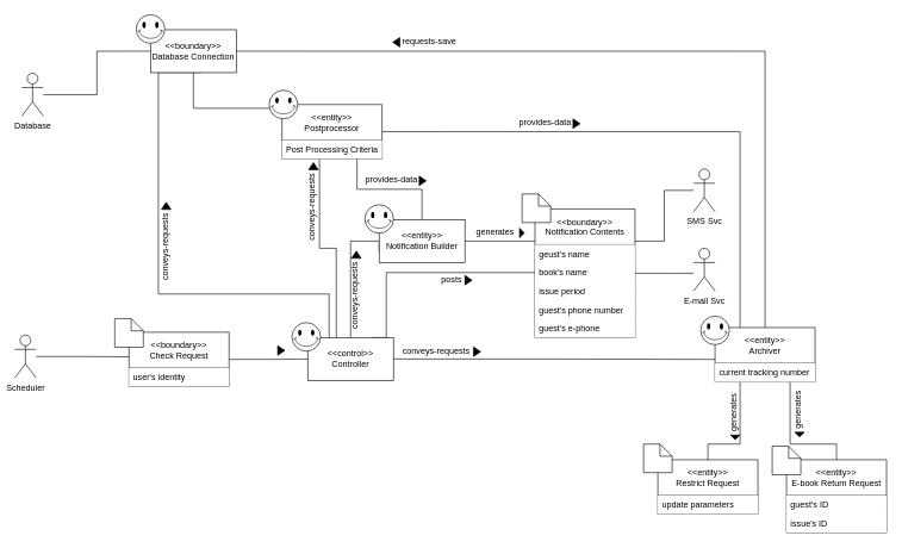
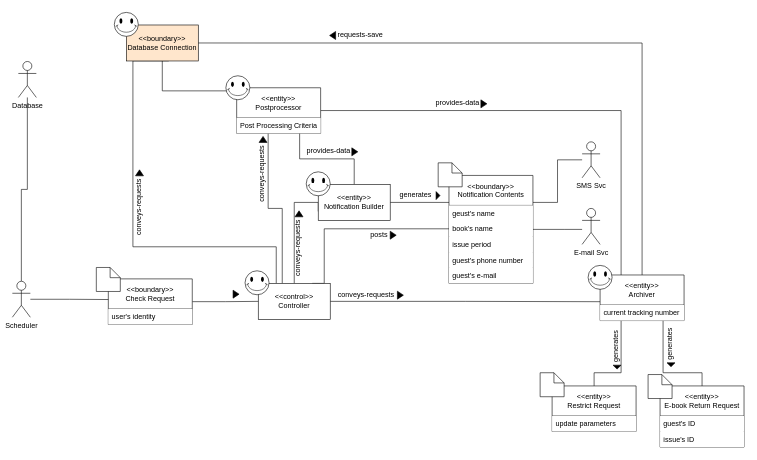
  <mxCell id="0" />
  <mxCell id="1" parent="0" />
  <mxCell id="2" style="edgeStyle=orthogonalEdgeStyle;rounded=0;orthogonalLoop=1;jettySize=auto;html=1;endArrow=none;endFill=0;entryX=0.004;entryY=0.586;entryDx=0;entryDy=0;entryPerimeter=0;" parent="1" source="7" target="35" edge="1"><mxGeometry relative="1" as="geometry"><mxPoint x="710" y="502" as="targetPoint" /></mxGeometry></mxCell>
  <mxCell id="3" style="edgeStyle=orthogonalEdgeStyle;rounded=0;orthogonalLoop=1;jettySize=auto;html=1;entryX=0.59;entryY=0.997;entryDx=0;entryDy=0;entryPerimeter=0;endArrow=none;endFill=0;" parent="1" source="7" target="10" edge="1"><mxGeometry relative="1" as="geometry"><Array as="points"><mxPoint x="460" y="411" /><mxPoint x="221" y="411" /><mxPoint x="221" y="101" /></Array></mxGeometry></mxCell>
  <mxCell id="4" style="edgeStyle=orthogonalEdgeStyle;rounded=0;orthogonalLoop=1;jettySize=auto;html=1;entryX=0.375;entryY=1.006;entryDx=0;entryDy=0;entryPerimeter=0;endArrow=none;endFill=0;" parent="1" source="7" target="55" edge="1"><mxGeometry relative="1" as="geometry"><Array as="points"><mxPoint x="470" y="347" /><mxPoint x="447" y="347" /></Array></mxGeometry></mxCell>
  <mxCell id="5" style="edgeStyle=orthogonalEdgeStyle;rounded=0;jumpStyle=none;orthogonalLoop=1;jettySize=auto;html=1;exitX=0.75;exitY=0;exitDx=0;exitDy=0;entryX=0;entryY=0.5;entryDx=0;entryDy=0;endArrow=none;endFill=0;strokeColor=#000000;" parent="1" source="7" target="48" edge="1"><mxGeometry relative="1" as="geometry"><Array as="points"><mxPoint x="540" y="472" /><mxPoint x="540" y="381" /></Array></mxGeometry></mxCell>
  <mxCell id="6" style="edgeStyle=orthogonalEdgeStyle;rounded=0;jumpStyle=none;orthogonalLoop=1;jettySize=auto;html=1;exitX=0.5;exitY=0;exitDx=0;exitDy=0;entryX=0;entryY=0.75;entryDx=0;entryDy=0;endArrow=none;endFill=0;strokeColor=#000000;" parent="1" source="7" target="64" edge="1"><mxGeometry relative="1" as="geometry"><Array as="points"><mxPoint x="490" y="337" /><mxPoint x="530" y="337" /></Array></mxGeometry></mxCell>
  <mxCell id="7" value="&amp;lt;&amp;lt;control&amp;gt;&amp;gt;&lt;br&gt;Controller" style="rounded=0;whiteSpace=wrap;html=1;" parent="1" vertex="1"><mxGeometry x="430" y="472" width="120" height="60" as="geometry" /></mxCell>
  <mxCell id="8" style="edgeStyle=orthogonalEdgeStyle;rounded=0;orthogonalLoop=1;jettySize=auto;html=1;exitX=1;exitY=0.5;exitDx=0;exitDy=0;entryX=0.5;entryY=0;entryDx=0;entryDy=0;endArrow=none;endFill=0;jumpStyle=none;" parent="1" source="10" target="35" edge="1"><mxGeometry relative="1" as="geometry" /></mxCell>
  <mxCell id="9" style="edgeStyle=orthogonalEdgeStyle;rounded=0;jumpStyle=none;orthogonalLoop=1;jettySize=auto;html=1;endArrow=none;endFill=0;strokeColor=#000000;" parent="1" source="10" target="54" edge="1"><mxGeometry relative="1" as="geometry"><Array as="points"><mxPoint x="408" y="151" /></Array></mxGeometry></mxCell>
- <mxCell id="10" value="&amp;lt;&amp;lt;boundary&amp;gt;&amp;gt;&lt;br&gt;Database Connection" style="rounded=0;whiteSpace=wrap;html=1;" parent="1" vertex="1"><mxGeometry x="210" y="41.17" width="120" height="60" as="geometry" /></mxCell>
- <mxCell id="11" style="edgeStyle=orthogonalEdgeStyle;rounded=0;orthogonalLoop=1;jettySize=auto;html=1;entryX=0;entryY=0.5;entryDx=0;entryDy=0;endArrow=none;endFill=0;" parent="1" source="12" target="10" edge="1"><mxGeometry relative="1" as="geometry" /></mxCell>
+ <mxCell id="10" value="&amp;lt;&amp;lt;boundary&amp;gt;&amp;gt;&lt;br&gt;Database Connection" style="rounded=0;whiteSpace=wrap;html=1;fillColor=#ffe6cc;" parent="1" vertex="1"><mxGeometry x="210" y="41.17" width="120" height="60" as="geometry" /></mxCell>
+ <mxCell id="11" style="edgeStyle=orthogonalEdgeStyle;rounded=0;orthogonalLoop=1;jettySize=auto;html=1;endArrow=none;endFill=0;" parent="1" source="12" target="14" edge="1"><mxGeometry relative="1" as="geometry" /></mxCell>
  <mxCell id="12" value="Database" style="shape=umlActor;verticalLabelPosition=bottom;verticalAlign=top;html=1;outlineConnect=0;" parent="1" vertex="1"><mxGeometry x="30" y="102" width="30" height="60" as="geometry" /></mxCell>
  <mxCell id="13" style="edgeStyle=orthogonalEdgeStyle;rounded=0;orthogonalLoop=1;jettySize=auto;html=1;entryX=0.072;entryY=0.454;entryDx=0;entryDy=0;entryPerimeter=0;endArrow=none;endFill=0;" parent="1" source="14" target="16" edge="1"><mxGeometry relative="1" as="geometry" /></mxCell>
  <mxCell id="14" value="Scheduler" style="shape=umlActor;verticalLabelPosition=bottom;verticalAlign=top;html=1;outlineConnect=0;" parent="1" vertex="1"><mxGeometry x="20" y="468.5" width="30" height="60" as="geometry" /></mxCell>
  <mxCell id="15" style="edgeStyle=orthogonalEdgeStyle;rounded=0;orthogonalLoop=1;jettySize=auto;html=1;exitX=1;exitY=0.5;exitDx=0;exitDy=0;entryX=0;entryY=0.5;entryDx=0;entryDy=0;endArrow=none;endFill=0;" parent="1" source="16" target="7" edge="1"><mxGeometry relative="1" as="geometry" /></mxCell>
  <mxCell id="16" value="&lt;&lt;boundary&gt;&gt;&#10;Check Request" style="swimlane;fontStyle=0;childLayout=stackLayout;horizontal=1;startSize=50;horizontalStack=0;resizeParent=1;resizeParentMax=0;resizeLast=0;collapsible=1;marginBottom=0;" parent="1" vertex="1"><mxGeometry x="180" y="464.5" width="140" height="76" as="geometry"><mxRectangle x="330" y="270" width="120" height="50" as="alternateBounds" /></mxGeometry></mxCell>
  <mxCell id="17" value="user's identity" style="text;align=left;verticalAlign=top;spacingLeft=4;spacingRight=4;overflow=hidden;rotatable=0;points=[[0,0.5],[1,0.5]];portConstraint=eastwest;fillColor=#ffffff;" parent="16" vertex="1"><mxGeometry y="50" width="140" height="26" as="geometry" /></mxCell>
  <mxCell id="18" value="" style="verticalLabelPosition=bottom;verticalAlign=top;html=1;shape=mxgraph.basic.smiley" parent="1" vertex="1"><mxGeometry x="408" y="451" width="40" height="40" as="geometry" /></mxCell>
  <mxCell id="19" value="" style="verticalLabelPosition=bottom;verticalAlign=top;html=1;shape=mxgraph.basic.smiley" parent="1" vertex="1"><mxGeometry x="190" y="20.17" width="40" height="40" as="geometry" /></mxCell>
  <mxCell id="20" value="" style="shape=note2;boundedLbl=1;whiteSpace=wrap;html=1;size=17;verticalAlign=top;align=center;fillColor=#ffffff;" parent="1" vertex="1"><mxGeometry x="160" y="445.5" width="40" height="40" as="geometry" /></mxCell>
  <mxCell id="21" value="" style="group;rotation=-180;" parent="1" vertex="1" connectable="0"><mxGeometry x="530" y="51" width="112" height="20" as="geometry" /></mxCell>
  <mxCell id="22" value="requests-save" style="text;html=1;strokeColor=none;fillColor=none;align=center;verticalAlign=middle;whiteSpace=wrap;rounded=0;rotation=-360;" parent="21" vertex="1"><mxGeometry x="29" y="-3" width="83" height="20" as="geometry" /></mxCell>
  <mxCell id="23" value="" style="triangle;whiteSpace=wrap;html=1;fillColor=#000000;rotation=-180;" parent="21" vertex="1"><mxGeometry x="19" y="1" width="10" height="13.33" as="geometry" /></mxCell>
  <mxCell id="24" value="&lt;&lt;entity&gt;&gt;&#10;E-book Return Request" style="swimlane;fontStyle=0;childLayout=stackLayout;horizontal=1;startSize=50;horizontalStack=0;resizeParent=1;resizeParentMax=0;resizeLast=0;collapsible=1;marginBottom=0;" parent="1" vertex="1"><mxGeometry x="1100" y="643" width="140" height="102" as="geometry"><mxRectangle x="330" y="270" width="120" height="50" as="alternateBounds" /></mxGeometry></mxCell>
  <mxCell id="25" value="guest's ID" style="text;align=left;verticalAlign=top;spacingLeft=4;spacingRight=4;overflow=hidden;rotatable=0;points=[[0,0.5],[1,0.5]];portConstraint=eastwest;fillColor=#ffffff;" parent="24" vertex="1"><mxGeometry y="50" width="140" height="26" as="geometry" /></mxCell>
  <mxCell id="26" value="issue's ID" style="text;align=left;verticalAlign=top;spacingLeft=4;spacingRight=4;overflow=hidden;rotatable=0;points=[[0,0.5],[1,0.5]];portConstraint=eastwest;fillColor=#ffffff;" parent="24" vertex="1"><mxGeometry y="76" width="140" height="26" as="geometry" /></mxCell>
  <mxCell id="27" value="" style="shape=note2;boundedLbl=1;whiteSpace=wrap;html=1;size=17;verticalAlign=top;align=center;fillColor=#ffffff;" parent="1" vertex="1"><mxGeometry x="1080" y="624" width="40" height="40" as="geometry" /></mxCell>
  <mxCell id="28" value="" style="group;rotation=0;" parent="1" vertex="1" connectable="0"><mxGeometry x="560" y="481" width="112" height="20" as="geometry" /></mxCell>
  <mxCell id="29" value="conveys-requests" style="text;html=1;strokeColor=none;fillColor=none;align=center;verticalAlign=middle;whiteSpace=wrap;rounded=0;rotation=0;" parent="28" vertex="1"><mxGeometry width="100" height="20" as="geometry" /></mxCell>
  <mxCell id="30" value="" style="triangle;whiteSpace=wrap;html=1;fillColor=#000000;rotation=0;" parent="28" vertex="1"><mxGeometry x="102" y="4" width="10" height="13.33" as="geometry" /></mxCell>
  <mxCell id="31" value="" style="group" parent="1" vertex="1" connectable="0"><mxGeometry x="340" y="477.66" width="58" height="20" as="geometry" /></mxCell>
  <mxCell id="32" value="" style="triangle;whiteSpace=wrap;html=1;fillColor=#000000;" parent="31" vertex="1"><mxGeometry x="48" y="5.67" width="10" height="13.33" as="geometry" /></mxCell>
  <mxCell id="33" style="edgeStyle=orthogonalEdgeStyle;rounded=0;jumpStyle=none;orthogonalLoop=1;jettySize=auto;html=1;exitX=0.75;exitY=1;exitDx=0;exitDy=0;endArrow=none;endFill=0;strokeColor=#000000;" parent="1" source="35" target="24" edge="1"><mxGeometry relative="1" as="geometry"><Array as="points"><mxPoint x="1105" y="621" /><mxPoint x="1170" y="621" /></Array></mxGeometry></mxCell>
  <mxCell id="34" style="edgeStyle=orthogonalEdgeStyle;rounded=0;jumpStyle=none;orthogonalLoop=1;jettySize=auto;html=1;exitX=0.25;exitY=1;exitDx=0;exitDy=0;entryX=0.5;entryY=0;entryDx=0;entryDy=0;endArrow=none;endFill=0;strokeColor=#000000;" parent="1" source="35" target="38" edge="1"><mxGeometry relative="1" as="geometry"><Array as="points"><mxPoint x="1035" y="621" /><mxPoint x="990" y="621" /></Array></mxGeometry></mxCell>
  <mxCell id="35" value="&lt;&lt;entity&gt;&gt;&#10;Archiver" style="swimlane;fontStyle=0;childLayout=stackLayout;horizontal=1;startSize=50;horizontalStack=0;resizeParent=1;resizeParentMax=0;resizeLast=0;collapsible=1;marginBottom=0;" parent="1" vertex="1"><mxGeometry x="1000" y="458" width="140" height="76" as="geometry" /></mxCell>
  <mxCell id="36" value="current tracking number" style="text;align=left;verticalAlign=top;spacingLeft=4;spacingRight=4;overflow=hidden;rotatable=0;points=[[0,0.5],[1,0.5]];portConstraint=eastwest;fillColor=#ffffff;" parent="35" vertex="1"><mxGeometry y="50" width="140" height="26" as="geometry" /></mxCell>
  <mxCell id="37" value="" style="verticalLabelPosition=bottom;verticalAlign=top;html=1;shape=mxgraph.basic.smiley" parent="1" vertex="1"><mxGeometry x="980" y="442" width="40" height="40" as="geometry" /></mxCell>
  <mxCell id="38" value="&lt;&lt;entity&gt;&gt;&#10;Restrict Request" style="swimlane;fontStyle=0;childLayout=stackLayout;horizontal=1;startSize=50;horizontalStack=0;resizeParent=1;resizeParentMax=0;resizeLast=0;collapsible=1;marginBottom=0;" parent="1" vertex="1"><mxGeometry x="920" y="643" width="140" height="76" as="geometry"><mxRectangle x="330" y="270" width="120" height="50" as="alternateBounds" /></mxGeometry></mxCell>
  <mxCell id="39" value="update parameters" style="text;align=left;verticalAlign=top;spacingLeft=4;spacingRight=4;overflow=hidden;rotatable=0;points=[[0,0.5],[1,0.5]];portConstraint=eastwest;fillColor=#ffffff;" parent="38" vertex="1"><mxGeometry y="50" width="140" height="26" as="geometry" /></mxCell>
  <mxCell id="40" value="" style="shape=note2;boundedLbl=1;whiteSpace=wrap;html=1;size=17;verticalAlign=top;align=center;fillColor=#ffffff;" parent="1" vertex="1"><mxGeometry x="900" y="621" width="40" height="40" as="geometry" /></mxCell>
  <mxCell id="41" value="" style="group;rotation=90;" parent="1" vertex="1" connectable="0"><mxGeometry x="990" y="571" width="73" height="20" as="geometry" /></mxCell>
  <mxCell id="42" value="generates" style="text;html=1;strokeColor=none;fillColor=none;align=center;verticalAlign=middle;whiteSpace=wrap;rounded=0;rotation=-90;" parent="41" vertex="1"><mxGeometry x="4" y="-4" width="65.179" height="20" as="geometry" /></mxCell>
  <mxCell id="43" value="" style="triangle;whiteSpace=wrap;html=1;fillColor=#000000;rotation=90;" parent="41" vertex="1"><mxGeometry x="35" y="34" width="6.518" height="13.33" as="geometry" /></mxCell>
  <mxCell id="44" value="" style="edgeStyle=orthogonalEdgeStyle;rounded=0;jumpStyle=none;orthogonalLoop=1;jettySize=auto;html=1;endArrow=none;endFill=0;strokeColor=#000000;" parent="1" source="46" target="57" edge="1"><mxGeometry relative="1" as="geometry"><Array as="points"><mxPoint x="940" y="382" /><mxPoint x="940" y="382" /></Array></mxGeometry></mxCell>
  <mxCell id="45" style="edgeStyle=orthogonalEdgeStyle;rounded=0;jumpStyle=none;orthogonalLoop=1;jettySize=auto;html=1;exitX=1;exitY=0.25;exitDx=0;exitDy=0;endArrow=none;endFill=0;strokeColor=#000000;" parent="1" source="46" target="58" edge="1"><mxGeometry relative="1" as="geometry" /></mxCell>
  <mxCell id="46" value="&lt;&lt;boundary&gt;&gt;&#10;Notification Contents" style="swimlane;fontStyle=0;childLayout=stackLayout;horizontal=1;startSize=50;horizontalStack=0;resizeParent=1;resizeParentMax=0;resizeLast=0;collapsible=1;marginBottom=0;" parent="1" vertex="1"><mxGeometry x="748" y="292" width="140" height="180" as="geometry"><mxRectangle x="330" y="270" width="120" height="50" as="alternateBounds" /></mxGeometry></mxCell>
  <mxCell id="47" value="geust's name" style="text;align=left;verticalAlign=top;spacingLeft=4;spacingRight=4;overflow=hidden;rotatable=0;points=[[0,0.5],[1,0.5]];portConstraint=eastwest;fillColor=#ffffff;" parent="46" vertex="1"><mxGeometry y="50" width="140" height="26" as="geometry" /></mxCell>
  <mxCell id="48" value="book's name" style="text;align=left;verticalAlign=top;spacingLeft=4;spacingRight=4;overflow=hidden;rotatable=0;points=[[0,0.5],[1,0.5]];portConstraint=eastwest;fillColor=#ffffff;" parent="46" vertex="1"><mxGeometry y="76" width="140" height="26" as="geometry" /></mxCell>
  <mxCell id="49" value="issue period" style="text;align=left;verticalAlign=top;spacingLeft=4;spacingRight=4;overflow=hidden;rotatable=0;points=[[0,0.5],[1,0.5]];portConstraint=eastwest;fillColor=#ffffff;" parent="46" vertex="1"><mxGeometry y="102" width="140" height="26" as="geometry" /></mxCell>
  <mxCell id="50" value="guest's phone number" style="text;align=left;verticalAlign=top;spacingLeft=4;spacingRight=4;overflow=hidden;rotatable=0;points=[[0,0.5],[1,0.5]];portConstraint=eastwest;fillColor=#ffffff;" parent="46" vertex="1"><mxGeometry y="128" width="140" height="26" as="geometry" /></mxCell>
- <mxCell id="51" value="guest's e-phone" style="text;align=left;verticalAlign=top;spacingLeft=4;spacingRight=4;overflow=hidden;rotatable=0;points=[[0,0.5],[1,0.5]];portConstraint=eastwest;fillColor=#ffffff;" parent="46" vertex="1"><mxGeometry y="154" width="140" height="26" as="geometry" /></mxCell>
+ <mxCell id="51" value="guest's e-mail" style="text;align=left;verticalAlign=top;spacingLeft=4;spacingRight=4;overflow=hidden;rotatable=0;points=[[0,0.5],[1,0.5]];portConstraint=eastwest;fillColor=#ffffff;" parent="46" vertex="1"><mxGeometry y="154" width="140" height="26" as="geometry" /></mxCell>
  <mxCell id="52" style="edgeStyle=orthogonalEdgeStyle;rounded=0;orthogonalLoop=1;jettySize=auto;html=1;exitX=1;exitY=0.5;exitDx=0;exitDy=0;entryX=0.25;entryY=0;entryDx=0;entryDy=0;endArrow=none;endFill=0;" parent="1" source="54" target="35" edge="1"><mxGeometry relative="1" as="geometry" /></mxCell>
  <mxCell id="53" style="edgeStyle=orthogonalEdgeStyle;rounded=0;jumpStyle=none;orthogonalLoop=1;jettySize=auto;html=1;exitX=0.75;exitY=1;exitDx=0;exitDy=0;entryX=0.5;entryY=0;entryDx=0;entryDy=0;endArrow=none;endFill=0;strokeColor=#000000;" parent="1" source="54" target="64" edge="1"><mxGeometry relative="1" as="geometry" /></mxCell>
  <mxCell id="54" value="&lt;&lt;entity&gt;&gt;&#10;Postprocessor" style="swimlane;fontStyle=0;childLayout=stackLayout;horizontal=1;startSize=50;horizontalStack=0;resizeParent=1;resizeParentMax=0;resizeLast=0;collapsible=1;marginBottom=0;" parent="1" vertex="1"><mxGeometry x="394" y="145.83" width="140" height="76" as="geometry" /></mxCell>
  <mxCell id="55" value="Post Processing Criteria" style="text;align=left;verticalAlign=top;spacingLeft=4;spacingRight=4;overflow=hidden;rotatable=0;points=[[0,0.5],[1,0.5]];portConstraint=eastwest;fillColor=#ffffff;" parent="54" vertex="1"><mxGeometry y="50" width="140" height="26" as="geometry" /></mxCell>
  <mxCell id="56" value="" style="verticalLabelPosition=bottom;verticalAlign=top;html=1;shape=mxgraph.basic.smiley" parent="1" vertex="1"><mxGeometry x="376" y="125.83" width="40" height="40" as="geometry" /></mxCell>
  <mxCell id="57" value="E-mail Svc" style="shape=umlActor;verticalLabelPosition=bottom;verticalAlign=top;html=1;outlineConnect=0;" parent="1" vertex="1"><mxGeometry x="970" y="347" width="30" height="60" as="geometry" /></mxCell>
  <mxCell id="58" value="SMS Svc" style="shape=umlActor;verticalLabelPosition=bottom;verticalAlign=top;html=1;outlineConnect=0;" parent="1" vertex="1"><mxGeometry x="970" y="236" width="30" height="60" as="geometry" /></mxCell>
  <mxCell id="59" value="" style="group" parent="1" vertex="1" connectable="0"><mxGeometry x="224" y="282.665" width="20" height="124.335" as="geometry" /></mxCell>
  <mxCell id="60" value="" style="group;rotation=90;" parent="59" vertex="1" connectable="0"><mxGeometry x="-46" y="58.335" width="112" height="20" as="geometry" /></mxCell>
  <mxCell id="61" value="conveys-requests" style="text;html=1;strokeColor=none;fillColor=none;align=center;verticalAlign=middle;whiteSpace=wrap;rounded=0;rotation=-90;" parent="60" vertex="1"><mxGeometry x="3" y="-6" width="100" height="20" as="geometry" /></mxCell>
  <mxCell id="62" value="" style="triangle;whiteSpace=wrap;html=1;fillColor=#000000;rotation=-90;" parent="59" vertex="1"><mxGeometry x="3" y="-1.665" width="10" height="13.33" as="geometry" /></mxCell>
  <mxCell id="63" style="edgeStyle=orthogonalEdgeStyle;rounded=0;jumpStyle=none;orthogonalLoop=1;jettySize=auto;html=1;endArrow=none;endFill=0;strokeColor=#000000;entryX=0;entryY=0.25;entryDx=0;entryDy=0;" parent="1" source="64" target="46" edge="1"><mxGeometry relative="1" as="geometry" /></mxCell>
  <mxCell id="64" value="&amp;lt;&amp;lt;entity&amp;gt;&amp;gt;&lt;br&gt;Notification Builder" style="rounded=0;whiteSpace=wrap;html=1;" parent="1" vertex="1"><mxGeometry x="530" y="307" width="120" height="60" as="geometry" /></mxCell>
  <mxCell id="65" value="" style="group;rotation=90;" parent="1" vertex="1" connectable="0"><mxGeometry x="1080" y="567" width="73" height="20" as="geometry" /></mxCell>
  <mxCell id="66" value="generates" style="text;html=1;strokeColor=none;fillColor=none;align=center;verticalAlign=middle;whiteSpace=wrap;rounded=0;rotation=-90;" parent="65" vertex="1"><mxGeometry x="4" y="-4" width="65.179" height="20" as="geometry" /></mxCell>
  <mxCell id="67" value="" style="triangle;whiteSpace=wrap;html=1;fillColor=#000000;rotation=90;" parent="65" vertex="1"><mxGeometry x="35" y="34" width="6.518" height="13.33" as="geometry" /></mxCell>
  <mxCell id="68" value="" style="verticalLabelPosition=bottom;verticalAlign=top;html=1;shape=mxgraph.basic.smiley" parent="1" vertex="1"><mxGeometry x="510" y="286" width="40" height="40" as="geometry" /></mxCell>
  <mxCell id="69" value="" style="shape=note2;boundedLbl=1;whiteSpace=wrap;html=1;size=17;verticalAlign=top;align=center;fillColor=#ffffff;" parent="1" vertex="1"><mxGeometry x="730" y="271" width="40" height="40" as="geometry" /></mxCell>
  <mxCell id="70" value="" style="group" parent="1" vertex="1" connectable="0"><mxGeometry x="430" y="227.005" width="20" height="124.335" as="geometry" /></mxCell>
  <mxCell id="71" value="" style="group;rotation=90;" parent="70" vertex="1" connectable="0"><mxGeometry x="-46" y="58.335" width="112" height="20" as="geometry" /></mxCell>
  <mxCell id="72" value="conveys-requests" style="text;html=1;strokeColor=none;fillColor=none;align=center;verticalAlign=middle;whiteSpace=wrap;rounded=0;rotation=-90;" parent="71" vertex="1"><mxGeometry x="3" y="-6" width="100" height="20" as="geometry" /></mxCell>
  <mxCell id="73" value="" style="triangle;whiteSpace=wrap;html=1;fillColor=#000000;rotation=-90;" parent="70" vertex="1"><mxGeometry x="3" y="-1.665" width="10" height="13.33" as="geometry" /></mxCell>
  <mxCell id="74" value="" style="group;rotation=0;" parent="1" vertex="1" connectable="0"><mxGeometry x="548" y="381" width="112" height="20" as="geometry" /></mxCell>
  <mxCell id="75" value="posts" style="text;html=1;strokeColor=none;fillColor=none;align=right;verticalAlign=middle;whiteSpace=wrap;rounded=0;rotation=0;" parent="74" vertex="1"><mxGeometry width="100" height="20" as="geometry" /></mxCell>
  <mxCell id="76" value="" style="triangle;whiteSpace=wrap;html=1;fillColor=#000000;rotation=0;" parent="74" vertex="1"><mxGeometry x="102" y="4" width="10" height="13.33" as="geometry" /></mxCell>
  <mxCell id="77" value="" style="group" parent="1" vertex="1" connectable="0"><mxGeometry x="504.762" y="241" width="91.238" height="20" as="geometry" /></mxCell>
  <mxCell id="78" value="provides-data" style="text;html=1;strokeColor=none;fillColor=none;align=center;verticalAlign=middle;whiteSpace=wrap;rounded=0;" parent="77" vertex="1"><mxGeometry width="85.238" height="20" as="geometry" /></mxCell>
  <mxCell id="79" value="" style="triangle;whiteSpace=wrap;html=1;fillColor=#000000;rotation=0;" parent="77" vertex="1"><mxGeometry x="81.238" y="5" width="10" height="13.33" as="geometry" /></mxCell>
  <mxCell id="80" value="" style="group" parent="1" vertex="1" connectable="0"><mxGeometry x="720.002" y="161" width="91.238" height="20" as="geometry" /></mxCell>
  <mxCell id="81" value="provides-data" style="text;html=1;strokeColor=none;fillColor=none;align=center;verticalAlign=middle;whiteSpace=wrap;rounded=0;" parent="80" vertex="1"><mxGeometry width="85.238" height="20" as="geometry" /></mxCell>
  <mxCell id="82" value="" style="triangle;whiteSpace=wrap;html=1;fillColor=#000000;rotation=0;" parent="80" vertex="1"><mxGeometry x="81.238" y="5" width="10" height="13.33" as="geometry" /></mxCell>
  <mxCell id="83" value="" style="group;rotation=0;" parent="1" vertex="1" connectable="0"><mxGeometry x="660" y="315" width="73" height="20" as="geometry" /></mxCell>
  <mxCell id="84" value="generates" style="text;html=1;strokeColor=none;fillColor=none;align=center;verticalAlign=middle;whiteSpace=wrap;rounded=0;rotation=0;" parent="83" vertex="1"><mxGeometry width="65.179" height="20" as="geometry" /></mxCell>
  <mxCell id="85" value="" style="triangle;whiteSpace=wrap;html=1;fillColor=#000000;rotation=0;" parent="83" vertex="1"><mxGeometry x="66.482" y="4" width="6.518" height="13.33" as="geometry" /></mxCell>
  <mxCell id="86" value="" style="group" parent="1" vertex="1" connectable="0"><mxGeometry x="490" y="350.995" width="20" height="124.335" as="geometry" /></mxCell>
  <mxCell id="87" value="" style="group;rotation=90;" parent="86" vertex="1" connectable="0"><mxGeometry x="-46" y="58.335" width="112" height="20" as="geometry" /></mxCell>
  <mxCell id="88" value="conveys-requests" style="text;html=1;strokeColor=none;fillColor=none;align=center;verticalAlign=middle;whiteSpace=wrap;rounded=0;rotation=-90;" parent="87" vertex="1"><mxGeometry x="3" y="-6" width="100" height="20" as="geometry" /></mxCell>
  <mxCell id="89" value="" style="triangle;whiteSpace=wrap;html=1;fillColor=#000000;rotation=-90;" parent="86" vertex="1"><mxGeometry x="3" y="-1.665" width="10" height="13.33" as="geometry" /></mxCell>
